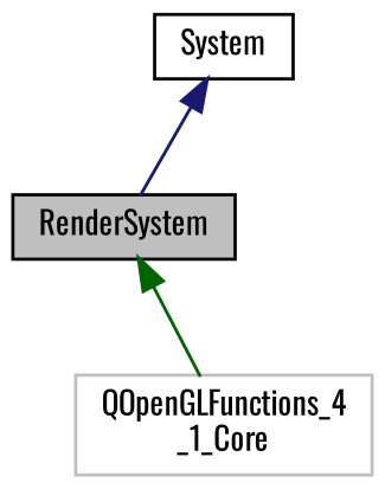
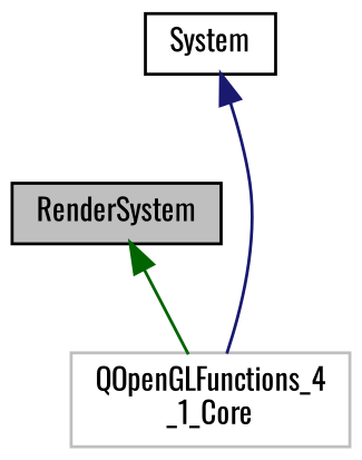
  digraph {
    fontname=Oswald
    node [color=black fillcolor=white fontname=Oswald fontsize=10 shape=record style=filled]
    edge [dir=back fontname=Oswald fontsize=10 labelfontname=Helvetica labelfontsize=10 style=solid]
    n1 [fillcolor=grey75 fontcolor=black height=0.2 label=RenderSystem width=0.4]
    n2 [color=grey75 height=0.2 label="QOpenGLFunctions_4\l_1_Core" width=0.4]
    n3 [height=0.2 label=System width=0.4]
    n1 -> n2 [color=darkgreen]
-   n3 -> n1 [color=midnightblue]
+   n3 -> n2 [color=midnightblue]
  }
